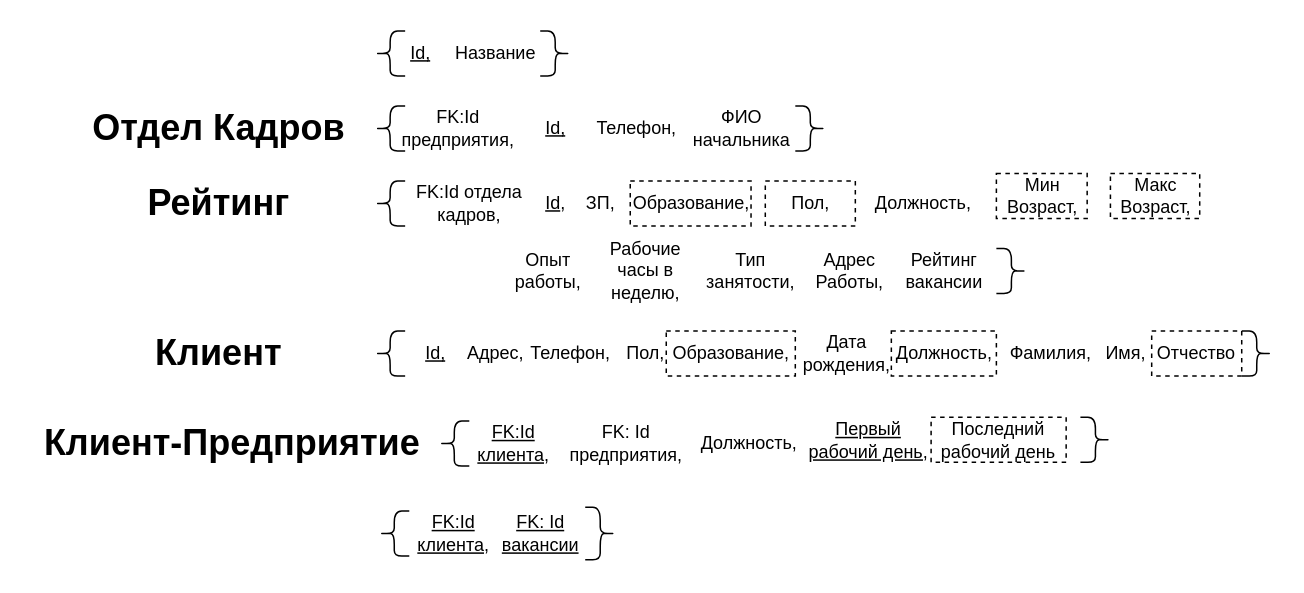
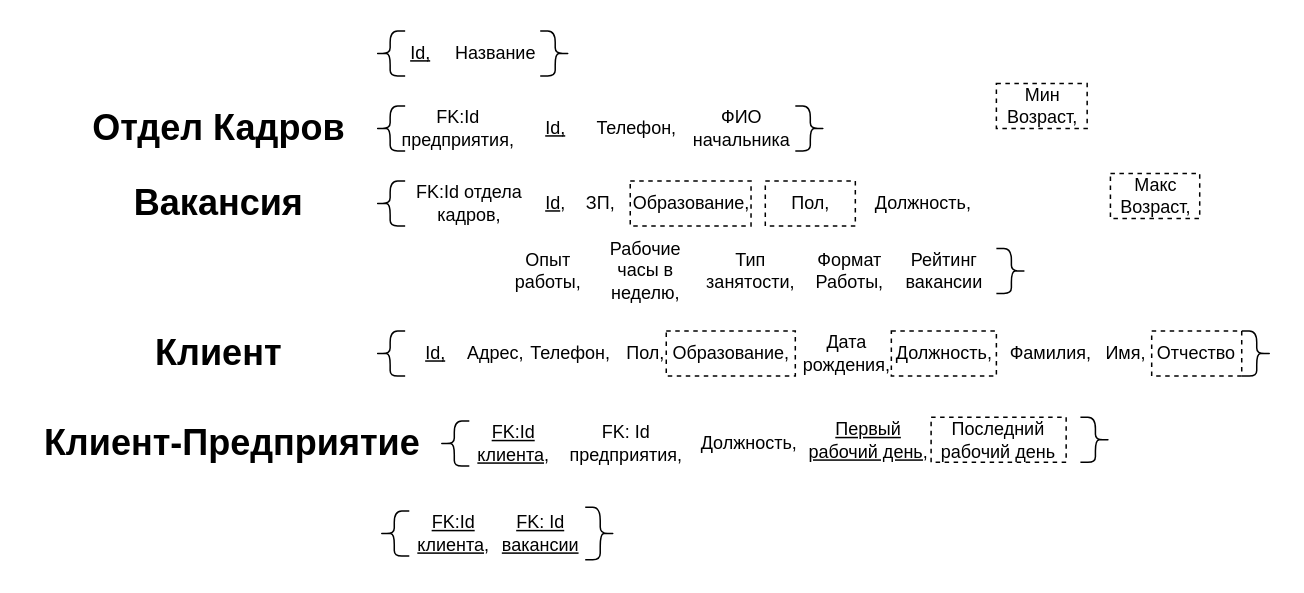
  <mxCell id="0" />
  <mxCell id="1" parent="0" />
  <mxCell id="2" value="" style="shape=curlyBracket;whiteSpace=wrap;html=1;rounded=1;labelPosition=left;verticalLabelPosition=middle;align=right;verticalAlign=middle;size=0.5;" parent="1" vertex="1"><mxGeometry x="249.5" y="20" width="20" height="30" as="geometry" /></mxCell>
  <mxCell id="3" value="Id," style="text;html=1;align=center;verticalAlign=middle;whiteSpace=wrap;rounded=0;strokeColor=none;fontStyle=4" parent="1" vertex="1"><mxGeometry x="249.5" y="20" width="60" height="30" as="geometry" /></mxCell>
  <mxCell id="4" value="Название" style="text;html=1;align=center;verticalAlign=middle;whiteSpace=wrap;rounded=0;" parent="1" vertex="1"><mxGeometry x="299.5" y="20" width="60" height="30" as="geometry" /></mxCell>
  <mxCell id="5" value="" style="shape=curlyBracket;whiteSpace=wrap;html=1;rounded=1;flipH=1;labelPosition=right;verticalLabelPosition=middle;align=left;verticalAlign=middle;" parent="1" vertex="1"><mxGeometry x="359.5" y="20" width="20" height="30" as="geometry" /></mxCell>
  <mxCell id="6" value="Отдел Кадров" style="text;strokeColor=none;fillColor=none;html=1;fontSize=24;fontStyle=1;verticalAlign=middle;align=center;" parent="1" vertex="1"><mxGeometry x="54.5" y="65" width="180" height="40" as="geometry" /></mxCell>
  <mxCell id="7" value="" style="shape=curlyBracket;whiteSpace=wrap;html=1;rounded=1;labelPosition=left;verticalLabelPosition=middle;align=right;verticalAlign=middle;" parent="1" vertex="1"><mxGeometry x="249.5" y="70" width="20" height="30" as="geometry" /></mxCell>
  <mxCell id="8" value="FK:Id предприятия," style="text;html=1;align=center;verticalAlign=middle;whiteSpace=wrap;rounded=0;" parent="1" vertex="1"><mxGeometry x="259.5" y="70" width="90" height="30" as="geometry" /></mxCell>
  <mxCell id="9" value="Id," style="text;html=1;align=center;verticalAlign=middle;whiteSpace=wrap;rounded=0;fontStyle=4" parent="1" vertex="1"><mxGeometry x="339.5" y="70" width="60" height="30" as="geometry" /></mxCell>
  <mxCell id="10" value="Телефон," style="text;html=1;align=center;verticalAlign=middle;whiteSpace=wrap;rounded=0;" parent="1" vertex="1"><mxGeometry x="393.5" y="70" width="60" height="30" as="geometry" /></mxCell>
  <mxCell id="11" value="ФИО начальника" style="text;html=1;align=center;verticalAlign=middle;whiteSpace=wrap;rounded=0;" parent="1" vertex="1"><mxGeometry x="453.5" y="70" width="80" height="30" as="geometry" /></mxCell>
  <mxCell id="12" value="" style="shape=curlyBracket;whiteSpace=wrap;html=1;rounded=1;flipH=1;labelPosition=right;verticalLabelPosition=middle;align=left;verticalAlign=middle;" parent="1" vertex="1"><mxGeometry x="529.5" y="70" width="20" height="30" as="geometry" /></mxCell>
- <mxCell id="13" value="Рейтинг" style="text;strokeColor=none;fillColor=none;html=1;fontSize=24;fontStyle=1;verticalAlign=middle;align=center;" parent="1" vertex="1"><mxGeometry x="79.5" y="115" width="130" height="40" as="geometry" /></mxCell>
+ <mxCell id="13" value="Вакансия" style="text;strokeColor=none;fillColor=none;html=1;fontSize=24;fontStyle=1;verticalAlign=middle;align=center;" parent="1" vertex="1"><mxGeometry x="79.5" y="115" width="130" height="40" as="geometry" /></mxCell>
  <mxCell id="14" value="" style="shape=curlyBracket;whiteSpace=wrap;html=1;rounded=1;labelPosition=left;verticalLabelPosition=middle;align=right;verticalAlign=middle;" parent="1" vertex="1"><mxGeometry x="249.5" y="120" width="20" height="30" as="geometry" /></mxCell>
  <mxCell id="15" value="FK:Id отдела кадров," style="text;html=1;align=center;verticalAlign=middle;whiteSpace=wrap;rounded=0;" parent="1" vertex="1"><mxGeometry x="274.5" y="120" width="75" height="30" as="geometry" /></mxCell>
  <mxCell id="16" value="&lt;u&gt;Id&lt;/u&gt;," style="text;html=1;align=center;verticalAlign=middle;whiteSpace=wrap;rounded=0;" parent="1" vertex="1"><mxGeometry x="339.5" y="120" width="60" height="30" as="geometry" /></mxCell>
  <mxCell id="17" value="ЗП," style="text;html=1;align=center;verticalAlign=middle;whiteSpace=wrap;rounded=0;" parent="1" vertex="1"><mxGeometry x="369.5" y="120" width="60" height="30" as="geometry" /></mxCell>
  <mxCell id="18" value="Образование," style="text;html=1;align=center;verticalAlign=middle;whiteSpace=wrap;rounded=0;strokeColor=default;dashed=1;" parent="1" vertex="1"><mxGeometry x="419.5" y="120" width="80.5" height="30" as="geometry" /></mxCell>
  <mxCell id="19" value="Пол," style="text;html=1;align=center;verticalAlign=middle;whiteSpace=wrap;rounded=0;dashed=1;strokeColor=default;" parent="1" vertex="1"><mxGeometry x="509.5" y="120" width="60" height="30" as="geometry" /></mxCell>
  <mxCell id="20" value="Должность," style="text;html=1;align=center;verticalAlign=middle;whiteSpace=wrap;rounded=0;dashed=1;strokeColor=none;" parent="1" vertex="1"><mxGeometry x="579.5" y="120" width="70" height="30" as="geometry" /></mxCell>
- <mxCell id="21" value="Мин Возраст," style="text;html=1;align=center;verticalAlign=middle;whiteSpace=wrap;rounded=0;dashed=1;strokeColor=default;" parent="1" vertex="1"><mxGeometry x="663.5" y="115" width="60.5" height="30" as="geometry" /></mxCell>
+ <mxCell id="21" value="Мин Возраст," style="text;html=1;align=center;verticalAlign=middle;whiteSpace=wrap;rounded=0;dashed=1;strokeColor=default;" parent="1" vertex="1"><mxGeometry x="663.5" y="55" width="60.5" height="30" as="geometry" /></mxCell>
  <mxCell id="22" value="Макс Возраст," style="text;html=1;align=center;verticalAlign=middle;whiteSpace=wrap;rounded=0;dashed=1;strokeColor=default;" parent="1" vertex="1"><mxGeometry x="739.5" y="115" width="59.5" height="30" as="geometry" /></mxCell>
  <mxCell id="23" value="Опыт работы," style="text;html=1;align=center;verticalAlign=middle;whiteSpace=wrap;rounded=0;" parent="1" vertex="1"><mxGeometry x="334.5" y="165" width="60" height="30" as="geometry" /></mxCell>
  <mxCell id="24" value="Рабочие часы в неделю," style="text;html=1;align=center;verticalAlign=middle;whiteSpace=wrap;rounded=0;" parent="1" vertex="1"><mxGeometry x="399.5" y="165" width="60" height="30" as="geometry" /></mxCell>
  <mxCell id="25" value="Тип занятости," style="text;html=1;align=center;verticalAlign=middle;whiteSpace=wrap;rounded=0;" parent="1" vertex="1"><mxGeometry x="469.5" y="165" width="60" height="30" as="geometry" /></mxCell>
- <mxCell id="26" value="Адрес Работы," style="text;html=1;align=center;verticalAlign=middle;whiteSpace=wrap;rounded=0;" parent="1" vertex="1"><mxGeometry x="535.5" y="165" width="60" height="30" as="geometry" /></mxCell>
+ <mxCell id="26" value="Формат Работы," style="text;html=1;align=center;verticalAlign=middle;whiteSpace=wrap;rounded=0;" parent="1" vertex="1"><mxGeometry x="535.5" y="165" width="60" height="30" as="geometry" /></mxCell>
  <mxCell id="27" value="" style="shape=curlyBracket;whiteSpace=wrap;html=1;rounded=1;flipH=1;labelPosition=right;verticalLabelPosition=middle;align=left;verticalAlign=middle;" parent="1" vertex="1"><mxGeometry x="663.5" y="165" width="20" height="30" as="geometry" /></mxCell>
  <mxCell id="28" value="Клиент" style="text;strokeColor=none;fillColor=none;html=1;fontSize=24;fontStyle=1;verticalAlign=middle;align=center;" parent="1" vertex="1"><mxGeometry x="94.5" y="215" width="100" height="40" as="geometry" /></mxCell>
  <mxCell id="29" value="" style="shape=curlyBracket;whiteSpace=wrap;html=1;rounded=1;labelPosition=left;verticalLabelPosition=middle;align=right;verticalAlign=middle;" parent="1" vertex="1"><mxGeometry x="249.5" y="220" width="20" height="30" as="geometry" /></mxCell>
  <mxCell id="30" value="&lt;u&gt;Id,&lt;/u&gt;" style="text;html=1;align=center;verticalAlign=middle;whiteSpace=wrap;rounded=0;" parent="1" vertex="1"><mxGeometry x="259.5" y="220" width="60" height="30" as="geometry" /></mxCell>
  <mxCell id="31" value="Адрес," style="text;html=1;align=center;verticalAlign=middle;whiteSpace=wrap;rounded=0;" parent="1" vertex="1"><mxGeometry x="299.5" y="220" width="60" height="30" as="geometry" /></mxCell>
  <mxCell id="32" value="Телефон," style="text;html=1;align=center;verticalAlign=middle;whiteSpace=wrap;rounded=0;" parent="1" vertex="1"><mxGeometry x="349.5" y="220" width="60" height="30" as="geometry" /></mxCell>
  <mxCell id="33" value="Пол," style="text;html=1;align=center;verticalAlign=middle;whiteSpace=wrap;rounded=0;" parent="1" vertex="1"><mxGeometry x="399.5" y="220" width="60" height="30" as="geometry" /></mxCell>
  <mxCell id="34" value="Образование," style="text;html=1;align=center;verticalAlign=middle;whiteSpace=wrap;rounded=0;dashed=1;strokeColor=default;" parent="1" vertex="1"><mxGeometry x="443.5" y="220" width="86" height="30" as="geometry" /></mxCell>
  <mxCell id="35" value="Дата рождения," style="text;html=1;align=center;verticalAlign=middle;whiteSpace=wrap;rounded=0;" parent="1" vertex="1"><mxGeometry x="533.5" y="220" width="60" height="30" as="geometry" /></mxCell>
  <mxCell id="36" value="Фамилия," style="text;html=1;align=center;verticalAlign=middle;whiteSpace=wrap;rounded=0;" parent="1" vertex="1"><mxGeometry x="670" y="220" width="60" height="30" as="geometry" /></mxCell>
  <mxCell id="37" value="Должность," style="text;html=1;align=center;verticalAlign=middle;whiteSpace=wrap;rounded=0;strokeColor=default;dashed=1;" parent="1" vertex="1"><mxGeometry x="593.5" y="220" width="70" height="30" as="geometry" /></mxCell>
  <mxCell id="38" value="" style="shape=curlyBracket;whiteSpace=wrap;html=1;rounded=1;flipH=1;labelPosition=right;verticalLabelPosition=middle;align=left;verticalAlign=middle;" parent="1" vertex="1"><mxGeometry x="827" y="220" width="20" height="30" as="geometry" /></mxCell>
  <mxCell id="39" value="FK: Id предприятия," style="text;html=1;align=center;verticalAlign=middle;whiteSpace=wrap;rounded=0;" parent="1" vertex="1"><mxGeometry x="374" y="280" width="85.5" height="30" as="geometry" /></mxCell>
  <mxCell id="40" value="Последний рабочий день" style="text;html=1;align=center;verticalAlign=middle;whiteSpace=wrap;rounded=0;strokeColor=default;dashed=1;" parent="1" vertex="1"><mxGeometry x="620" y="277.5" width="90" height="30" as="geometry" /></mxCell>
  <mxCell id="41" value="" style="shape=curlyBracket;whiteSpace=wrap;html=1;rounded=1;flipH=1;labelPosition=right;verticalLabelPosition=middle;align=left;verticalAlign=middle;" parent="1" vertex="1"><mxGeometry x="719.5" y="277.5" width="20" height="30" as="geometry" /></mxCell>
  <mxCell id="42" value="" style="shape=curlyBracket;whiteSpace=wrap;html=1;rounded=1;labelPosition=left;verticalLabelPosition=middle;align=right;verticalAlign=middle;" parent="1" vertex="1"><mxGeometry x="252.25" y="340" width="20" height="30" as="geometry" /></mxCell>
  <mxCell id="43" value="FK:Id клиента," style="text;html=1;align=center;verticalAlign=middle;whiteSpace=wrap;rounded=0;fontStyle=4" parent="1" vertex="1"><mxGeometry x="272.25" y="340" width="60" height="30" as="geometry" /></mxCell>
  <mxCell id="44" value="FK: Id вакансии" style="text;html=1;align=center;verticalAlign=middle;whiteSpace=wrap;rounded=0;fontStyle=4" parent="1" vertex="1"><mxGeometry x="330" y="340" width="60" height="30" as="geometry" /></mxCell>
  <mxCell id="45" value="" style="shape=curlyBracket;whiteSpace=wrap;html=1;rounded=1;flipH=1;labelPosition=right;verticalLabelPosition=middle;align=left;verticalAlign=middle;" parent="1" vertex="1"><mxGeometry x="389.5" y="337.5" width="20" height="35" as="geometry" /></mxCell>
  <mxCell id="46" value="Имя," style="text;html=1;align=center;verticalAlign=middle;whiteSpace=wrap;rounded=0;" parent="1" vertex="1"><mxGeometry x="720" y="220" width="60" height="30" as="geometry" /></mxCell>
  <mxCell id="47" value="Отчество" style="text;html=1;align=center;verticalAlign=middle;whiteSpace=wrap;rounded=0;strokeColor=default;dashed=1;" parent="1" vertex="1"><mxGeometry x="767" y="220" width="60" height="30" as="geometry" /></mxCell>
  <mxCell id="48" value="Клиент-Предприятие" style="text;strokeColor=none;fillColor=none;html=1;fontSize=24;fontStyle=1;verticalAlign=middle;align=center;" parent="1" vertex="1"><mxGeometry y="275" width="268.25" height="40" as="geometry" x="20" /></mxCell>
  <mxCell id="49" value="" style="shape=curlyBracket;whiteSpace=wrap;html=1;rounded=1;labelPosition=left;verticalLabelPosition=middle;align=right;verticalAlign=middle;" parent="1" vertex="1"><mxGeometry x="292.25" y="280" width="20" height="30" as="geometry" /></mxCell>
  <mxCell id="50" value="&lt;u&gt;FK:Id клиента,&lt;/u&gt;" style="text;html=1;align=center;verticalAlign=middle;whiteSpace=wrap;rounded=0;" parent="1" vertex="1"><mxGeometry x="312.25" y="280" width="60" height="30" as="geometry" /></mxCell>
  <mxCell id="51" value="Должность," style="text;html=1;align=center;verticalAlign=middle;whiteSpace=wrap;rounded=0;" parent="1" vertex="1"><mxGeometry x="463.5" y="280" width="70" height="30" as="geometry" /></mxCell>
  <mxCell id="52" value="&lt;u&gt;Первый рабочий день,&lt;/u&gt;" style="text;html=1;align=center;verticalAlign=middle;whiteSpace=wrap;rounded=0;" parent="1" vertex="1"><mxGeometry x="535.5" y="277.5" width="84.5" height="30" as="geometry" /></mxCell>
  <mxCell id="53" value="Рейтинг вакансии" style="text;html=1;align=center;verticalAlign=middle;whiteSpace=wrap;rounded=0;" vertex="1" parent="1"><mxGeometry x="598.5" y="165" width="60" height="30" as="geometry" /></mxCell>
